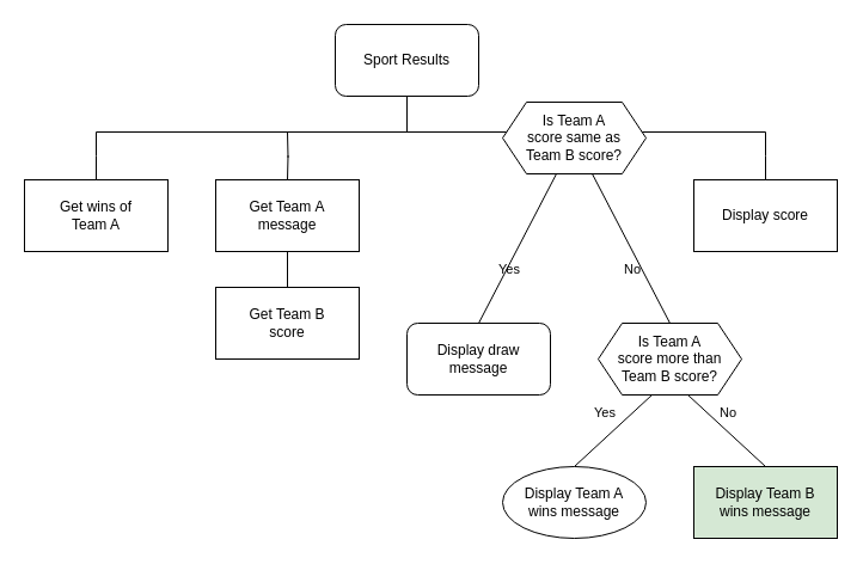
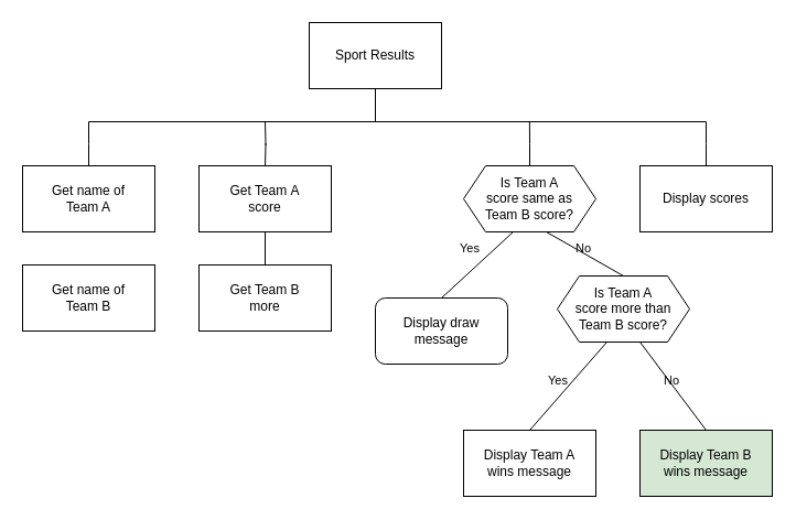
  <mxCell id="0" />
  <mxCell id="1" parent="0" />
  <mxCell id="2" style="edgeStyle=orthogonalEdgeStyle;shape=connector;rounded=0;orthogonalLoop=1;jettySize=auto;html=1;exitX=0.5;exitY=1;exitDx=0;exitDy=0;labelBackgroundColor=default;strokeColor=default;fontFamily=Helvetica;fontSize=11;fontColor=default;endArrow=none;endFill=0;" parent="1" source="3" edge="1"><mxGeometry relative="1" as="geometry"><mxPoint x="340" y="110" as="targetPoint" /></mxGeometry></mxCell>
- <mxCell id="3" value="Sport Results" style="whiteSpace=wrap;html=1;rounded=1;" parent="1" vertex="1"><mxGeometry x="280" y="20" width="120" height="60" as="geometry" /></mxCell>
+ <mxCell id="3" value="Sport Results" style="rounded=0;whiteSpace=wrap;html=1;" parent="1" vertex="1"><mxGeometry x="280" y="20" width="120" height="60" as="geometry" /></mxCell>
  <mxCell id="4" style="edgeStyle=orthogonalEdgeStyle;rounded=0;orthogonalLoop=1;jettySize=auto;html=1;exitX=0.5;exitY=0;exitDx=0;exitDy=0;endArrow=none;endFill=0;" parent="1" source="5" edge="1"><mxGeometry relative="1" as="geometry"><mxPoint x="80" y="110" as="targetPoint" /></mxGeometry></mxCell>
- <mxCell id="5" value="Get wins of&lt;div&gt;Team A&lt;/div&gt;" style="rounded=0;whiteSpace=wrap;html=1;" parent="1" vertex="1"><mxGeometry x="20" y="150" width="120" height="60" as="geometry" /></mxCell>
+ <mxCell id="5" value="Get name of&lt;div&gt;Team A&lt;/div&gt;" style="rounded=0;whiteSpace=wrap;html=1;" parent="1" vertex="1"><mxGeometry x="20" y="150" width="120" height="60" as="geometry" /></mxCell>
  <mxCell id="6" value="" style="endArrow=none;html=1;rounded=0;" parent="1" edge="1"><mxGeometry width="50" height="50" relative="1" as="geometry"><mxPoint x="80" y="110" as="sourcePoint" /><mxPoint x="640" y="110" as="targetPoint" /></mxGeometry></mxCell>
  <mxCell id="7" style="edgeStyle=orthogonalEdgeStyle;shape=connector;rounded=0;orthogonalLoop=1;jettySize=auto;html=1;exitX=0.5;exitY=0;exitDx=0;exitDy=0;strokeColor=default;align=center;verticalAlign=middle;fontFamily=Helvetica;fontSize=11;fontColor=default;labelBackgroundColor=default;endArrow=none;endFill=0;" parent="1" edge="1"><mxGeometry relative="1" as="geometry"><mxPoint x="240" y="110" as="targetPoint" /><mxPoint x="240" y="150" as="sourcePoint" /></mxGeometry></mxCell>
+ <mxCell id="8" value="Get name of&lt;div&gt;Team B&lt;/div&gt;" style="rounded=0;whiteSpace=wrap;html=1;" parent="1" vertex="1"><mxGeometry x="20" y="240" width="120" height="60" as="geometry" /></mxCell>
  <mxCell id="9" style="edgeStyle=orthogonalEdgeStyle;shape=connector;rounded=0;orthogonalLoop=1;jettySize=auto;html=1;exitX=0.5;exitY=1;exitDx=0;exitDy=0;entryX=0.5;entryY=0;entryDx=0;entryDy=0;strokeColor=default;align=center;verticalAlign=middle;fontFamily=Helvetica;fontSize=11;fontColor=default;labelBackgroundColor=default;endArrow=none;endFill=0;" parent="1" source="10" target="11" edge="1"><mxGeometry relative="1" as="geometry" /></mxCell>
- <mxCell id="10" value="Get Team&amp;nbsp;&lt;span style=&quot;background-color: transparent; color: light-dark(rgb(0, 0, 0), rgb(255, 255, 255));&quot;&gt;A&lt;/span&gt;&lt;div&gt;&lt;span style=&quot;background-color: transparent; color: light-dark(rgb(0, 0, 0), rgb(255, 255, 255));&quot;&gt;message&lt;/span&gt;&lt;/div&gt;" style="rounded=0;whiteSpace=wrap;html=1;" parent="1" vertex="1"><mxGeometry x="180" y="150" width="120" height="60" as="geometry" /></mxCell>
- <mxCell id="11" value="Get Team B&lt;div&gt;&lt;div&gt;&lt;span style=&quot;background-color: transparent; color: light-dark(rgb(0, 0, 0), rgb(255, 255, 255));&quot;&gt;score&lt;/span&gt;&lt;/div&gt;&lt;/div&gt;" style="rounded=0;whiteSpace=wrap;html=1;" parent="1" vertex="1"><mxGeometry x="180" y="240" width="120" height="60" as="geometry" /></mxCell>
+ <mxCell id="10" value="Get Team&amp;nbsp;&lt;span style=&quot;background-color: transparent; color: light-dark(rgb(0, 0, 0), rgb(255, 255, 255));&quot;&gt;A&lt;/span&gt;&lt;div&gt;&lt;span style=&quot;background-color: transparent; color: light-dark(rgb(0, 0, 0), rgb(255, 255, 255));&quot;&gt;score&lt;/span&gt;&lt;/div&gt;" style="rounded=0;whiteSpace=wrap;html=1;" parent="1" vertex="1"><mxGeometry x="180" y="150" width="120" height="60" as="geometry" /></mxCell>
+ <mxCell id="11" value="Get Team B&lt;div&gt;&lt;div&gt;&lt;span style=&quot;background-color: transparent; color: light-dark(rgb(0, 0, 0), rgb(255, 255, 255));&quot;&gt;more&lt;/span&gt;&lt;/div&gt;&lt;/div&gt;" style="rounded=0;whiteSpace=wrap;html=1;" parent="1" vertex="1"><mxGeometry x="180" y="240" width="120" height="60" as="geometry" /></mxCell>
  <mxCell id="12" style="edgeStyle=none;shape=connector;rounded=0;orthogonalLoop=1;jettySize=auto;html=1;exitX=0.5;exitY=0;exitDx=0;exitDy=0;entryX=0.375;entryY=1;entryDx=0;entryDy=0;labelBackgroundColor=default;strokeColor=default;fontFamily=Helvetica;fontSize=11;fontColor=default;endArrow=none;endFill=0;" parent="1" source="13" target="16" edge="1"><mxGeometry relative="1" as="geometry" /></mxCell>
  <mxCell id="13" value="Display draw&lt;div&gt;message&lt;/div&gt;" style="whiteSpace=wrap;html=1;rounded=1;" parent="1" vertex="1"><mxGeometry x="340" y="270" width="120" height="60" as="geometry" /></mxCell>
  <mxCell id="14" value="Yes" style="text;html=1;strokeColor=none;fillColor=none;align=right;verticalAlign=middle;whiteSpace=wrap;rounded=0;fontSize=11;fontFamily=Helvetica;fontColor=default;spacing=2;spacingRight=3;" parent="1" vertex="1"><mxGeometry x="400" y="210" width="40" height="30" as="geometry" /></mxCell>
  <mxCell id="15" style="edgeStyle=orthogonalEdgeStyle;shape=connector;rounded=0;orthogonalLoop=1;jettySize=auto;html=1;exitX=0.5;exitY=0;exitDx=0;exitDy=0;strokeColor=default;align=center;verticalAlign=middle;fontFamily=Helvetica;fontSize=11;fontColor=default;labelBackgroundColor=default;endArrow=none;endFill=0;" parent="1" source="16" edge="1"><mxGeometry relative="1" as="geometry"><mxPoint x="479.857" y="110" as="targetPoint" /></mxGeometry></mxCell>
- <mxCell id="16" value="Is Team A&lt;div&gt;score&amp;nbsp;&lt;span style=&quot;background-color: transparent; color: light-dark(rgb(0, 0, 0), rgb(255, 255, 255));&quot;&gt;same as&lt;/span&gt;&lt;/div&gt;&lt;div&gt;&lt;span style=&quot;background-color: transparent; color: light-dark(rgb(0, 0, 0), rgb(255, 255, 255));&quot;&gt;Team B&amp;nbsp;&lt;/span&gt;&lt;span style=&quot;background-color: transparent; color: light-dark(rgb(0, 0, 0), rgb(255, 255, 255));&quot;&gt;score?&lt;/span&gt;&lt;/div&gt;" style="shape=hexagon;perimeter=hexagonPerimeter2;whiteSpace=wrap;html=1;fixedSize=1;" parent="1" vertex="1"><mxGeometry x="420" y="85" width="120" height="60" as="geometry" /></mxCell>
+ <mxCell id="16" value="Is Team A&lt;div&gt;score&amp;nbsp;&lt;span style=&quot;background-color: transparent; color: light-dark(rgb(0, 0, 0), rgb(255, 255, 255));&quot;&gt;same as&lt;/span&gt;&lt;/div&gt;&lt;div&gt;&lt;span style=&quot;background-color: transparent; color: light-dark(rgb(0, 0, 0), rgb(255, 255, 255));&quot;&gt;Team B&amp;nbsp;&lt;/span&gt;&lt;span style=&quot;background-color: transparent; color: light-dark(rgb(0, 0, 0), rgb(255, 255, 255));&quot;&gt;score?&lt;/span&gt;&lt;/div&gt;" style="shape=hexagon;perimeter=hexagonPerimeter2;whiteSpace=wrap;html=1;fixedSize=1;" parent="1" vertex="1"><mxGeometry x="420" y="150" width="120" height="60" as="geometry" /></mxCell>
  <mxCell id="17" style="edgeStyle=none;shape=connector;rounded=0;orthogonalLoop=1;jettySize=auto;html=1;exitX=0.5;exitY=0;exitDx=0;exitDy=0;entryX=0.625;entryY=1;entryDx=0;entryDy=0;labelBackgroundColor=default;strokeColor=default;fontFamily=Helvetica;fontSize=11;fontColor=default;endArrow=none;endFill=0;" parent="1" source="18" target="16" edge="1"><mxGeometry relative="1" as="geometry" /></mxCell>
- <mxCell id="18" value="Is Team A&lt;div&gt;score more than&lt;/div&gt;&lt;div&gt;&lt;span style=&quot;background-color: transparent; color: light-dark(rgb(0, 0, 0), rgb(255, 255, 255));&quot;&gt;Team B&amp;nbsp;&lt;/span&gt;&lt;span style=&quot;background-color: transparent; color: light-dark(rgb(0, 0, 0), rgb(255, 255, 255));&quot;&gt;score?&lt;/span&gt;&lt;/div&gt;" style="shape=hexagon;perimeter=hexagonPerimeter2;whiteSpace=wrap;html=1;fixedSize=1;" parent="1" vertex="1"><mxGeometry x="500" y="270" width="120" height="60" as="geometry" /></mxCell>
+ <mxCell id="18" value="Is Team A&lt;div&gt;score more than&lt;/div&gt;&lt;div&gt;&lt;span style=&quot;background-color: transparent; color: light-dark(rgb(0, 0, 0), rgb(255, 255, 255));&quot;&gt;Team B&amp;nbsp;&lt;/span&gt;&lt;span style=&quot;background-color: transparent; color: light-dark(rgb(0, 0, 0), rgb(255, 255, 255));&quot;&gt;score?&lt;/span&gt;&lt;/div&gt;" style="shape=hexagon;perimeter=hexagonPerimeter2;whiteSpace=wrap;html=1;fixedSize=1;" parent="1" vertex="1"><mxGeometry x="505" y="250" width="120" height="60" as="geometry" /></mxCell>
  <mxCell id="19" value="No" style="text;html=1;strokeColor=none;fillColor=none;align=left;verticalAlign=middle;whiteSpace=wrap;rounded=0;fontSize=11;fontFamily=Helvetica;fontColor=default;spacing=2;spacingRight=3;" parent="1" vertex="1"><mxGeometry x="520" y="210" width="40" height="30" as="geometry" /></mxCell>
  <mxCell id="20" style="edgeStyle=none;shape=connector;rounded=0;orthogonalLoop=1;jettySize=auto;html=1;exitX=0.5;exitY=0;exitDx=0;exitDy=0;labelBackgroundColor=default;strokeColor=default;fontFamily=Helvetica;fontSize=11;fontColor=default;endArrow=none;endFill=0;entryX=0.375;entryY=1;entryDx=0;entryDy=0;" parent="1" source="21" target="18" edge="1"><mxGeometry relative="1" as="geometry"><mxPoint x="550" y="350" as="targetPoint" /></mxGeometry></mxCell>
- <mxCell id="21" value="Display Team A&lt;div&gt;wins message&lt;/div&gt;" style="ellipse;whiteSpace=wrap;html=1;" parent="1" vertex="1"><mxGeometry x="420" y="390" width="120" height="60" as="geometry" /></mxCell>
+ <mxCell id="21" value="Display Team A&lt;div&gt;wins message&lt;/div&gt;" style="rounded=0;whiteSpace=wrap;html=1;" parent="1" vertex="1"><mxGeometry x="420" y="390" width="120" height="60" as="geometry" /></mxCell>
  <mxCell id="22" value="Yes" style="text;html=1;strokeColor=none;fillColor=none;align=right;verticalAlign=middle;whiteSpace=wrap;rounded=0;fontSize=11;fontFamily=Helvetica;fontColor=default;spacing=2;spacingRight=3;" parent="1" vertex="1"><mxGeometry x="480" y="330" width="40" height="30" as="geometry" /></mxCell>
  <mxCell id="23" style="edgeStyle=none;shape=connector;rounded=0;orthogonalLoop=1;jettySize=auto;html=1;labelBackgroundColor=default;strokeColor=default;fontFamily=Helvetica;fontSize=11;fontColor=default;endArrow=none;endFill=0;entryX=0.625;entryY=1;entryDx=0;entryDy=0;exitX=0.5;exitY=0;exitDx=0;exitDy=0;" parent="1" source="25" target="18" edge="1"><mxGeometry relative="1" as="geometry"><mxPoint x="570" y="350" as="targetPoint" /><mxPoint x="640" y="370" as="sourcePoint" /></mxGeometry></mxCell>
  <mxCell id="24" value="No" style="text;html=1;strokeColor=none;fillColor=none;align=left;verticalAlign=middle;whiteSpace=wrap;rounded=0;fontSize=11;fontFamily=Helvetica;fontColor=default;spacing=2;spacingRight=3;" parent="1" vertex="1"><mxGeometry x="600" y="330" width="40" height="30" as="geometry" /></mxCell>
  <mxCell id="25" value="Display Team B&lt;div&gt;wins message&lt;/div&gt;" style="rounded=0;whiteSpace=wrap;html=1;fillColor=#d5e8d4;" parent="1" vertex="1"><mxGeometry x="580" y="390" width="120" height="60" as="geometry" /></mxCell>
  <mxCell id="26" style="edgeStyle=orthogonalEdgeStyle;rounded=0;orthogonalLoop=1;jettySize=auto;html=1;exitX=0.5;exitY=0;exitDx=0;exitDy=0;endArrow=none;endFill=0;" edge="1" parent="1" source="27"><mxGeometry relative="1" as="geometry"><mxPoint x="640" y="110" as="targetPoint" /></mxGeometry></mxCell>
- <mxCell id="27" value="Display score" style="rounded=0;whiteSpace=wrap;html=1;" vertex="1" parent="1"><mxGeometry x="580" y="150" width="120" height="60" as="geometry" /></mxCell>
+ <mxCell id="27" value="Display scores" style="rounded=0;whiteSpace=wrap;html=1;" vertex="1" parent="1"><mxGeometry x="580" y="150" width="120" height="60" as="geometry" /></mxCell>
